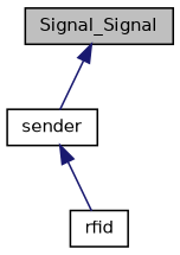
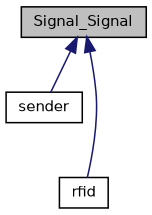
  digraph {
    node [color=black fillcolor=white fontname=Helvetica fontsize=10 shape=record style=filled]
    edge [color=midnightblue dir=back fontname=Helvetica fontsize=10 labelfontname=Helvetica labelfontsize=10 style=solid]
    n1 [fillcolor=grey75 fontcolor=black height=0.2 label=Signal_Signal width=0.4]
    n2 [height=0.2 label=sender width=0.4]
    n3 [height=0.2 label=rfid width=0.4]
    n1 -> n2
-   n2 -> n3
+   n1 -> n3
  }
